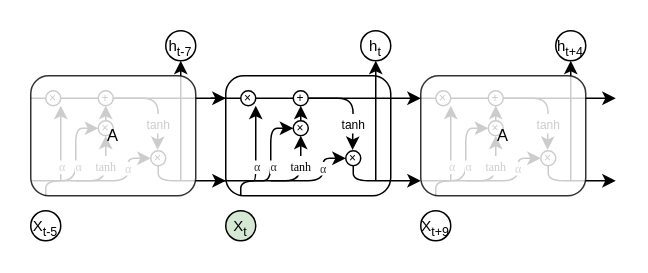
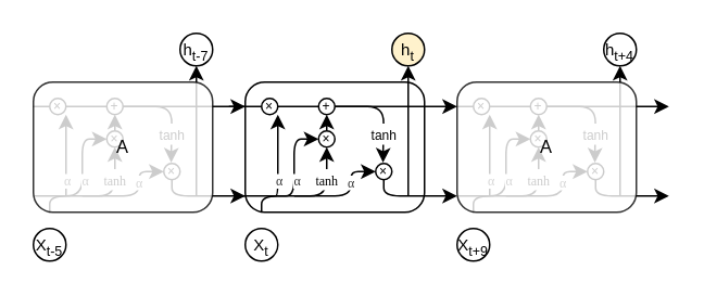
  <mxCell id="0" />
  <mxCell id="1" parent="0" />
  <mxCell id="2" value="" style="rounded=1;whiteSpace=wrap;html=1;fillColor=none;" vertex="1" parent="1"><mxGeometry x="150" y="50" width="110" height="80" as="geometry" /></mxCell>
  <mxCell id="3" value="" style="endArrow=classic;html=1;rounded=1;curved=0;fontSize=8;fontFamily=Times New Roman;" edge="1" parent="1"><mxGeometry width="50" height="50" relative="1" as="geometry"><mxPoint x="170" y="120" as="sourcePoint" /><mxPoint x="170" y="70" as="targetPoint" /><Array as="points"><mxPoint x="140" y="120" /><mxPoint x="165" y="120" /><mxPoint x="170" y="120" /></Array></mxGeometry></mxCell>
  <mxCell id="4" value="&lt;span style=&quot;color: rgb(51, 51, 51); font-size: 8px; text-align: start; text-wrap: wrap;&quot;&gt;α&lt;/span&gt;" style="edgeLabel;html=1;align=center;verticalAlign=middle;resizable=0;points=[];fontSize=8;fontFamily=Times New Roman;" vertex="1" connectable="0" parent="3"><mxGeometry x="0.239" y="1" relative="1" as="geometry"><mxPoint x="1" y="-2" as="offset" /></mxGeometry></mxCell>
  <mxCell id="5" value="" style="endArrow=classic;html=1;rounded=1;curved=0;fontSize=8;fontFamily=Times New Roman;entryX=0;entryY=0.5;entryDx=0;entryDy=0;" edge="1" parent="1" target="10"><mxGeometry width="50" height="50" relative="1" as="geometry"><mxPoint x="170" y="120" as="sourcePoint" /><mxPoint x="200" y="90" as="targetPoint" /><Array as="points"><mxPoint x="180" y="120" /><mxPoint x="180" y="85" /></Array></mxGeometry></mxCell>
  <mxCell id="6" value="&lt;span style=&quot;color: rgb(51, 51, 51); font-size: 8px; text-align: start; text-wrap: wrap;&quot;&gt;α&lt;/span&gt;" style="edgeLabel;html=1;align=center;verticalAlign=middle;resizable=0;points=[];fontSize=8;fontFamily=Times New Roman;" vertex="1" connectable="0" parent="5"><mxGeometry x="-0.037" y="-1" relative="1" as="geometry"><mxPoint y="9" as="offset" /></mxGeometry></mxCell>
  <mxCell id="7" value="" style="endArrow=classic;html=1;rounded=1;curved=0;fontSize=8;fontFamily=Times New Roman;" edge="1" parent="1" source="10"><mxGeometry width="50" height="50" relative="1" as="geometry"><mxPoint x="180" y="120" as="sourcePoint" /><mxPoint x="200" y="70" as="targetPoint" /><Array as="points" /></mxGeometry></mxCell>
  <mxCell id="8" value="" style="endArrow=classic;html=1;rounded=1;curved=0;fontSize=8;fontFamily=Times New Roman;entryX=0;entryY=0.5;entryDx=0;entryDy=0;" edge="1" parent="1" target="13"><mxGeometry width="50" height="50" relative="1" as="geometry"><mxPoint x="160" y="130" as="sourcePoint" /><mxPoint x="235" y="100" as="targetPoint" /><Array as="points"><mxPoint x="160" y="120" /><mxPoint x="215" y="120" /><mxPoint x="215" y="105" /></Array></mxGeometry></mxCell>
  <mxCell id="9" value="&lt;span style=&quot;color: rgb(51, 51, 51); font-size: 8px; text-align: start; text-wrap: wrap;&quot;&gt;α&lt;/span&gt;" style="edgeLabel;html=1;align=center;verticalAlign=middle;resizable=0;points=[];fontSize=8;fontFamily=Times New Roman;" vertex="1" connectable="0" parent="8"><mxGeometry x="0.343" y="1" relative="1" as="geometry"><mxPoint y="-8" as="offset" /></mxGeometry></mxCell>
  <mxCell id="10" value="×" style="ellipse;whiteSpace=wrap;html=1;aspect=fixed;fontSize=8;" vertex="1" parent="1"><mxGeometry x="195" y="80" width="10" height="10" as="geometry" /></mxCell>
  <mxCell id="11" value="" style="endArrow=classic;html=1;rounded=1;curved=0;fontSize=8;fontFamily=Times New Roman;" edge="1" parent="1" target="10"><mxGeometry width="50" height="50" relative="1" as="geometry"><mxPoint x="180" y="120" as="sourcePoint" /><mxPoint x="200" y="70" as="targetPoint" /><Array as="points"><mxPoint x="200" y="120" /></Array></mxGeometry></mxCell>
  <mxCell id="12" value="&lt;span style=&quot;font-family: &amp;quot;Times New Roman&amp;quot;; font-size: 8px;&quot;&gt;tanh&lt;/span&gt;" style="edgeLabel;html=1;align=center;verticalAlign=middle;resizable=0;points=[];" vertex="1" connectable="0" parent="11"><mxGeometry x="0.254" y="1" relative="1" as="geometry"><mxPoint as="offset" /></mxGeometry></mxCell>
  <mxCell id="13" value="×" style="ellipse;whiteSpace=wrap;html=1;aspect=fixed;fontSize=8;" vertex="1" parent="1"><mxGeometry x="230" y="100" width="10" height="10" as="geometry" /></mxCell>
  <mxCell id="14" value="" style="endArrow=classic;html=1;rounded=1;entryX=0.451;entryY=-0.053;entryDx=0;entryDy=0;entryPerimeter=0;curved=0;" edge="1" parent="1" source="19" target="13"><mxGeometry width="50" height="50" relative="1" as="geometry"><mxPoint x="150" y="70" as="sourcePoint" /><mxPoint x="280" y="65" as="targetPoint" /><Array as="points"><mxPoint x="235" y="65" /></Array></mxGeometry></mxCell>
  <mxCell id="15" value="&lt;span style=&quot;font-size: 8px;&quot;&gt;tanh&lt;/span&gt;" style="edgeLabel;html=1;align=center;verticalAlign=middle;resizable=0;points=[];" vertex="1" connectable="0" parent="14"><mxGeometry x="0.639" relative="1" as="geometry"><mxPoint as="offset" /></mxGeometry></mxCell>
  <mxCell id="16" value="" style="endArrow=classic;html=1;rounded=0;exitX=1;exitY=0.5;exitDx=0;exitDy=0;" edge="1" parent="1" source="20"><mxGeometry width="50" height="50" relative="1" as="geometry"><mxPoint x="230" y="60.79" as="sourcePoint" /><mxPoint x="280" y="65" as="targetPoint" /></mxGeometry></mxCell>
  <mxCell id="17" value="" style="endArrow=classic;html=1;rounded=1;exitX=0.5;exitY=1;exitDx=0;exitDy=0;curved=0;" edge="1" parent="1" source="13"><mxGeometry width="50" height="50" relative="1" as="geometry"><mxPoint x="90" y="100" as="sourcePoint" /><mxPoint x="280" y="120" as="targetPoint" /><Array as="points"><mxPoint x="235" y="120" /></Array></mxGeometry></mxCell>
  <mxCell id="18" value="" style="endArrow=classic;html=1;rounded=0;" edge="1" parent="1"><mxGeometry width="50" height="50" relative="1" as="geometry"><mxPoint x="250" y="120" as="sourcePoint" /><mxPoint x="250" y="40" as="targetPoint" /></mxGeometry></mxCell>
  <mxCell id="19" value="×" style="ellipse;whiteSpace=wrap;html=1;aspect=fixed;fontSize=8;" vertex="1" parent="1"><mxGeometry x="160" y="60" width="10" height="10" as="geometry" /></mxCell>
  <mxCell id="20" value="+" style="ellipse;whiteSpace=wrap;html=1;aspect=fixed;fontSize=8;" vertex="1" parent="1"><mxGeometry x="195" y="60" width="10" height="10" as="geometry" /></mxCell>
  <mxCell id="21" value="" style="endArrow=none;html=1;rounded=0;exitX=0;exitY=0.5;exitDx=0;exitDy=0;" edge="1" parent="1" source="19"><mxGeometry width="50" height="50" relative="1" as="geometry"><mxPoint x="170" y="70" as="sourcePoint" /><mxPoint x="140" y="65" as="targetPoint" /></mxGeometry></mxCell>
- <mxCell id="22" value="&lt;font style=&quot;font-size: 10px;&quot;&gt;X&lt;sub&gt;t&lt;/sub&gt;&lt;/font&gt;" style="ellipse;whiteSpace=wrap;html=1;aspect=fixed;fillColor=#d5e8d4;" vertex="1" parent="1"><mxGeometry x="150" y="140" width="20" height="20" as="geometry" /></mxCell>
- <mxCell id="23" value="&lt;font style=&quot;font-size: 10px;&quot;&gt;h&lt;sub&gt;t&lt;/sub&gt;&lt;/font&gt;" style="ellipse;whiteSpace=wrap;html=1;aspect=fixed;" vertex="1" parent="1"><mxGeometry x="240" y="20" width="20" height="20" as="geometry" /></mxCell>
+ <mxCell id="22" value="&lt;font style=&quot;font-size: 10px;&quot;&gt;X&lt;sub&gt;t&lt;/sub&gt;&lt;/font&gt;" style="ellipse;whiteSpace=wrap;html=1;aspect=fixed;" vertex="1" parent="1"><mxGeometry x="150" y="140" width="20" height="20" as="geometry" /></mxCell>
+ <mxCell id="23" value="&lt;font style=&quot;font-size: 10px;&quot;&gt;h&lt;sub&gt;t&lt;/sub&gt;&lt;/font&gt;" style="ellipse;whiteSpace=wrap;html=1;aspect=fixed;fillColor=#fff2cc;" vertex="1" parent="1"><mxGeometry x="240" y="20" width="20" height="20" as="geometry" /></mxCell>
  <mxCell id="24" value="" style="endArrow=classic;html=1;rounded=1;curved=0;fontSize=8;fontFamily=Times New Roman;" edge="1" parent="1"><mxGeometry width="50" height="50" relative="1" as="geometry"><mxPoint x="40" y="120" as="sourcePoint" /><mxPoint x="40" y="70" as="targetPoint" /><Array as="points" /></mxGeometry></mxCell>
  <mxCell id="25" value="&lt;span style=&quot;color: rgb(51, 51, 51); font-size: 8px; text-align: start; text-wrap: wrap;&quot;&gt;α&lt;/span&gt;" style="edgeLabel;html=1;align=center;verticalAlign=middle;resizable=0;points=[];fontSize=8;fontFamily=Times New Roman;" vertex="1" connectable="0" parent="24"><mxGeometry x="0.239" y="1" relative="1" as="geometry"><mxPoint x="1" y="21" as="offset" /></mxGeometry></mxCell>
  <mxCell id="26" value="" style="endArrow=classic;html=1;rounded=1;curved=0;fontSize=8;fontFamily=Times New Roman;entryX=0;entryY=0.5;entryDx=0;entryDy=0;exitX=0.004;exitY=0.876;exitDx=0;exitDy=0;exitPerimeter=0;" edge="1" parent="1" target="31" source="45"><mxGeometry width="50" height="50" relative="1" as="geometry"><mxPoint x="40" y="120" as="sourcePoint" /><mxPoint x="70" y="90" as="targetPoint" /><Array as="points"><mxPoint x="50" y="120" /><mxPoint x="50" y="85" /></Array></mxGeometry></mxCell>
  <mxCell id="27" value="&lt;span style=&quot;color: rgb(51, 51, 51); font-size: 8px; text-align: start; text-wrap: wrap;&quot;&gt;α&lt;/span&gt;" style="edgeLabel;html=1;align=center;verticalAlign=middle;resizable=0;points=[];fontSize=8;fontFamily=Times New Roman;" vertex="1" connectable="0" parent="26"><mxGeometry x="-0.037" y="-1" relative="1" as="geometry"><mxPoint y="-1" as="offset" /></mxGeometry></mxCell>
  <mxCell id="28" value="" style="endArrow=classic;html=1;rounded=1;curved=0;fontSize=8;fontFamily=Times New Roman;" edge="1" parent="1" source="31"><mxGeometry width="50" height="50" relative="1" as="geometry"><mxPoint x="50" y="120" as="sourcePoint" /><mxPoint x="70" y="70" as="targetPoint" /><Array as="points" /></mxGeometry></mxCell>
  <mxCell id="29" value="" style="endArrow=classic;html=1;rounded=1;curved=0;fontSize=8;fontFamily=Times New Roman;entryX=0;entryY=0.5;entryDx=0;entryDy=0;" edge="1" parent="1" target="34"><mxGeometry width="50" height="50" relative="1" as="geometry"><mxPoint x="30" y="130" as="sourcePoint" /><mxPoint x="105" y="100" as="targetPoint" /><Array as="points"><mxPoint x="30" y="120" /><mxPoint x="85" y="120" /><mxPoint x="85" y="105" /></Array></mxGeometry></mxCell>
  <mxCell id="30" value="&lt;span style=&quot;color: rgb(51, 51, 51); font-size: 8px; text-align: start; text-wrap: wrap;&quot;&gt;α&lt;/span&gt;" style="edgeLabel;html=1;align=center;verticalAlign=middle;resizable=0;points=[];fontSize=8;fontFamily=Times New Roman;" vertex="1" connectable="0" parent="29"><mxGeometry x="0.343" y="1" relative="1" as="geometry"><mxPoint y="-8" as="offset" /></mxGeometry></mxCell>
  <mxCell id="31" value="×" style="ellipse;whiteSpace=wrap;html=1;aspect=fixed;fontSize=8;" vertex="1" parent="1"><mxGeometry x="65" y="80" width="10" height="10" as="geometry" /></mxCell>
  <mxCell id="32" value="" style="endArrow=classic;html=1;rounded=1;curved=0;fontSize=8;fontFamily=Times New Roman;" edge="1" parent="1" target="31"><mxGeometry width="50" height="50" relative="1" as="geometry"><mxPoint x="50" y="120" as="sourcePoint" /><mxPoint x="70" y="70" as="targetPoint" /><Array as="points"><mxPoint x="70" y="120" /></Array></mxGeometry></mxCell>
  <mxCell id="33" value="&lt;span style=&quot;font-family: &amp;quot;Times New Roman&amp;quot;; font-size: 8px;&quot;&gt;tanh&lt;/span&gt;" style="edgeLabel;html=1;align=center;verticalAlign=middle;resizable=0;points=[];" vertex="1" connectable="0" parent="32"><mxGeometry x="0.254" y="1" relative="1" as="geometry"><mxPoint as="offset" /></mxGeometry></mxCell>
  <mxCell id="34" value="×" style="ellipse;whiteSpace=wrap;html=1;aspect=fixed;fontSize=8;" vertex="1" parent="1"><mxGeometry x="100" y="100" width="10" height="10" as="geometry" /></mxCell>
  <mxCell id="35" value="" style="endArrow=classic;html=1;rounded=1;entryX=0.451;entryY=-0.053;entryDx=0;entryDy=0;entryPerimeter=0;curved=0;" edge="1" parent="1" source="40" target="34"><mxGeometry width="50" height="50" relative="1" as="geometry"><mxPoint x="20" y="70" as="sourcePoint" /><mxPoint x="150" y="65" as="targetPoint" /><Array as="points"><mxPoint x="105" y="65" /></Array></mxGeometry></mxCell>
  <mxCell id="36" value="&lt;span style=&quot;font-size: 8px;&quot;&gt;tanh&lt;/span&gt;" style="edgeLabel;html=1;align=center;verticalAlign=middle;resizable=0;points=[];" vertex="1" connectable="0" parent="35"><mxGeometry x="0.639" relative="1" as="geometry"><mxPoint as="offset" /></mxGeometry></mxCell>
  <mxCell id="37" value="" style="endArrow=classic;html=1;rounded=0;exitX=1;exitY=0.5;exitDx=0;exitDy=0;" edge="1" parent="1" source="41"><mxGeometry width="50" height="50" relative="1" as="geometry"><mxPoint x="100" y="60.79" as="sourcePoint" /><mxPoint x="150" y="65" as="targetPoint" /></mxGeometry></mxCell>
  <mxCell id="38" value="" style="endArrow=classic;html=1;rounded=1;exitX=0.5;exitY=1;exitDx=0;exitDy=0;curved=0;" edge="1" parent="1" source="34"><mxGeometry width="50" height="50" relative="1" as="geometry"><mxPoint x="-40" y="100" as="sourcePoint" /><mxPoint x="150" y="120" as="targetPoint" /><Array as="points"><mxPoint x="105" y="120" /></Array></mxGeometry></mxCell>
  <mxCell id="39" value="" style="endArrow=classic;html=1;rounded=0;" edge="1" parent="1"><mxGeometry width="50" height="50" relative="1" as="geometry"><mxPoint x="120" y="120" as="sourcePoint" /><mxPoint x="120" y="40" as="targetPoint" /></mxGeometry></mxCell>
  <mxCell id="40" value="×" style="ellipse;whiteSpace=wrap;html=1;aspect=fixed;fontSize=8;" vertex="1" parent="1"><mxGeometry x="30" y="60" width="10" height="10" as="geometry" /></mxCell>
  <mxCell id="41" value="+" style="ellipse;whiteSpace=wrap;html=1;aspect=fixed;fontSize=8;" vertex="1" parent="1"><mxGeometry x="65" y="60" width="10" height="10" as="geometry" /></mxCell>
  <mxCell id="42" value="" style="endArrow=none;html=1;rounded=0;exitX=0;exitY=0.5;exitDx=0;exitDy=0;" edge="1" parent="1" source="40"><mxGeometry width="50" height="50" relative="1" as="geometry"><mxPoint x="40" y="70" as="sourcePoint" /><mxPoint x="20" y="65" as="targetPoint" /></mxGeometry></mxCell>
  <mxCell id="43" value="&lt;font style=&quot;font-size: 10px;&quot;&gt;X&lt;sub&gt;t-5&lt;/sub&gt;&lt;/font&gt;" style="ellipse;whiteSpace=wrap;html=1;aspect=fixed;" vertex="1" parent="1"><mxGeometry x="20" y="140" width="20" height="20" as="geometry" /></mxCell>
  <mxCell id="44" value="&lt;font style=&quot;font-size: 10px;&quot;&gt;h&lt;sub&gt;t-7&lt;/sub&gt;&lt;/font&gt;" style="ellipse;whiteSpace=wrap;html=1;aspect=fixed;" vertex="1" parent="1"><mxGeometry x="110" y="20" width="20" height="20" as="geometry" /></mxCell>
  <mxCell id="45" value="&lt;font style=&quot;font-size: 11px;&quot;&gt;A&lt;/font&gt;" style="rounded=1;whiteSpace=wrap;html=1;opacity=80;" vertex="1" parent="1"><mxGeometry x="20" y="50" width="110" height="80" as="geometry" /></mxCell>
  <mxCell id="46" value="" style="endArrow=classic;html=1;rounded=1;curved=0;fontSize=8;fontFamily=Times New Roman;" edge="1" parent="1"><mxGeometry width="50" height="50" relative="1" as="geometry"><mxPoint x="300" y="120" as="sourcePoint" /><mxPoint x="300" y="70" as="targetPoint" /><Array as="points" /></mxGeometry></mxCell>
  <mxCell id="47" value="&lt;span style=&quot;color: rgb(51, 51, 51); font-size: 8px; text-align: start; text-wrap: wrap;&quot;&gt;α&lt;/span&gt;" style="edgeLabel;html=1;align=center;verticalAlign=middle;resizable=0;points=[];fontSize=8;fontFamily=Times New Roman;" vertex="1" connectable="0" parent="46"><mxGeometry x="0.239" y="1" relative="1" as="geometry"><mxPoint x="1" y="21" as="offset" /></mxGeometry></mxCell>
  <mxCell id="48" value="" style="endArrow=classic;html=1;rounded=1;curved=0;fontSize=8;fontFamily=Times New Roman;entryX=0;entryY=0.5;entryDx=0;entryDy=0;exitX=0.004;exitY=0.876;exitDx=0;exitDy=0;exitPerimeter=0;" edge="1" parent="1" source="67" target="53"><mxGeometry width="50" height="50" relative="1" as="geometry"><mxPoint x="300" y="120" as="sourcePoint" /><mxPoint x="330" y="90" as="targetPoint" /><Array as="points"><mxPoint x="310" y="120" /><mxPoint x="310" y="85" /></Array></mxGeometry></mxCell>
  <mxCell id="49" value="&lt;span style=&quot;color: rgb(51, 51, 51); font-size: 8px; text-align: start; text-wrap: wrap;&quot;&gt;α&lt;/span&gt;" style="edgeLabel;html=1;align=center;verticalAlign=middle;resizable=0;points=[];fontSize=8;fontFamily=Times New Roman;" vertex="1" connectable="0" parent="48"><mxGeometry x="-0.037" y="-1" relative="1" as="geometry"><mxPoint y="-1" as="offset" /></mxGeometry></mxCell>
  <mxCell id="50" value="" style="endArrow=classic;html=1;rounded=1;curved=0;fontSize=8;fontFamily=Times New Roman;" edge="1" parent="1" source="53"><mxGeometry width="50" height="50" relative="1" as="geometry"><mxPoint x="310" y="120" as="sourcePoint" /><mxPoint x="330" y="70" as="targetPoint" /><Array as="points" /></mxGeometry></mxCell>
  <mxCell id="51" value="" style="endArrow=classic;html=1;rounded=1;curved=0;fontSize=8;fontFamily=Times New Roman;entryX=0;entryY=0.5;entryDx=0;entryDy=0;" edge="1" parent="1" target="56"><mxGeometry width="50" height="50" relative="1" as="geometry"><mxPoint x="290" y="130" as="sourcePoint" /><mxPoint x="365" y="100" as="targetPoint" /><Array as="points"><mxPoint x="290" y="120" /><mxPoint x="345" y="120" /><mxPoint x="345" y="105" /></Array></mxGeometry></mxCell>
  <mxCell id="52" value="&lt;span style=&quot;color: rgb(51, 51, 51); font-size: 8px; text-align: start; text-wrap: wrap;&quot;&gt;α&lt;/span&gt;" style="edgeLabel;html=1;align=center;verticalAlign=middle;resizable=0;points=[];fontSize=8;fontFamily=Times New Roman;" vertex="1" connectable="0" parent="51"><mxGeometry x="0.343" y="1" relative="1" as="geometry"><mxPoint y="-8" as="offset" /></mxGeometry></mxCell>
  <mxCell id="53" value="×" style="ellipse;whiteSpace=wrap;html=1;aspect=fixed;fontSize=8;" vertex="1" parent="1"><mxGeometry x="325" y="80" width="10" height="10" as="geometry" /></mxCell>
  <mxCell id="54" value="" style="endArrow=classic;html=1;rounded=1;curved=0;fontSize=8;fontFamily=Times New Roman;" edge="1" parent="1" target="53"><mxGeometry width="50" height="50" relative="1" as="geometry"><mxPoint x="310" y="120" as="sourcePoint" /><mxPoint x="330" y="70" as="targetPoint" /><Array as="points"><mxPoint x="330" y="120" /></Array></mxGeometry></mxCell>
  <mxCell id="55" value="&lt;span style=&quot;font-family: &amp;quot;Times New Roman&amp;quot;; font-size: 8px;&quot;&gt;tanh&lt;/span&gt;" style="edgeLabel;html=1;align=center;verticalAlign=middle;resizable=0;points=[];" vertex="1" connectable="0" parent="54"><mxGeometry x="0.254" y="1" relative="1" as="geometry"><mxPoint as="offset" /></mxGeometry></mxCell>
  <mxCell id="56" value="×" style="ellipse;whiteSpace=wrap;html=1;aspect=fixed;fontSize=8;" vertex="1" parent="1"><mxGeometry x="360" y="100" width="10" height="10" as="geometry" /></mxCell>
  <mxCell id="57" value="" style="endArrow=classic;html=1;rounded=1;entryX=0.451;entryY=-0.053;entryDx=0;entryDy=0;entryPerimeter=0;curved=0;" edge="1" parent="1" source="62" target="56"><mxGeometry width="50" height="50" relative="1" as="geometry"><mxPoint x="280" y="70" as="sourcePoint" /><mxPoint x="410" y="65" as="targetPoint" /><Array as="points"><mxPoint x="365" y="65" /></Array></mxGeometry></mxCell>
  <mxCell id="58" value="&lt;span style=&quot;font-size: 8px;&quot;&gt;tanh&lt;/span&gt;" style="edgeLabel;html=1;align=center;verticalAlign=middle;resizable=0;points=[];" vertex="1" connectable="0" parent="57"><mxGeometry x="0.639" relative="1" as="geometry"><mxPoint as="offset" /></mxGeometry></mxCell>
  <mxCell id="59" value="" style="endArrow=classic;html=1;rounded=0;exitX=1;exitY=0.5;exitDx=0;exitDy=0;" edge="1" parent="1" source="63"><mxGeometry width="50" height="50" relative="1" as="geometry"><mxPoint x="360" y="60.79" as="sourcePoint" /><mxPoint x="410" y="65" as="targetPoint" /></mxGeometry></mxCell>
  <mxCell id="60" value="" style="endArrow=classic;html=1;rounded=1;exitX=0.5;exitY=1;exitDx=0;exitDy=0;curved=0;" edge="1" parent="1" source="56"><mxGeometry width="50" height="50" relative="1" as="geometry"><mxPoint x="220" y="100" as="sourcePoint" /><mxPoint x="410" y="120" as="targetPoint" /><Array as="points"><mxPoint x="365" y="120" /></Array></mxGeometry></mxCell>
  <mxCell id="61" value="" style="endArrow=classic;html=1;rounded=0;" edge="1" parent="1"><mxGeometry width="50" height="50" relative="1" as="geometry"><mxPoint x="380" y="120" as="sourcePoint" /><mxPoint x="380" y="40" as="targetPoint" /></mxGeometry></mxCell>
  <mxCell id="62" value="×" style="ellipse;whiteSpace=wrap;html=1;aspect=fixed;fontSize=8;" vertex="1" parent="1"><mxGeometry x="290" y="60" width="10" height="10" as="geometry" /></mxCell>
  <mxCell id="63" value="+" style="ellipse;whiteSpace=wrap;html=1;aspect=fixed;fontSize=8;" vertex="1" parent="1"><mxGeometry x="325" y="60" width="10" height="10" as="geometry" /></mxCell>
  <mxCell id="64" value="" style="endArrow=none;html=1;rounded=0;exitX=0;exitY=0.5;exitDx=0;exitDy=0;" edge="1" parent="1" source="62"><mxGeometry width="50" height="50" relative="1" as="geometry"><mxPoint x="300" y="70" as="sourcePoint" /><mxPoint x="280" y="65" as="targetPoint" /></mxGeometry></mxCell>
  <mxCell id="65" value="&lt;font style=&quot;font-size: 10px;&quot;&gt;X&lt;sub&gt;t+9&lt;/sub&gt;&lt;/font&gt;" style="ellipse;whiteSpace=wrap;html=1;aspect=fixed;" vertex="1" parent="1"><mxGeometry x="280" y="140" width="20" height="20" as="geometry" /></mxCell>
  <mxCell id="66" value="&lt;font style=&quot;font-size: 10px;&quot;&gt;h&lt;sub&gt;t+4&lt;/sub&gt;&lt;/font&gt;" style="ellipse;whiteSpace=wrap;html=1;aspect=fixed;" vertex="1" parent="1"><mxGeometry x="370" y="20" width="20" height="20" as="geometry" /></mxCell>
  <mxCell id="67" value="&lt;font style=&quot;font-size: 11px;&quot;&gt;A&lt;/font&gt;" style="rounded=1;whiteSpace=wrap;html=1;opacity=80;" vertex="1" parent="1"><mxGeometry x="280" y="50" width="110" height="80" as="geometry" /></mxCell>
